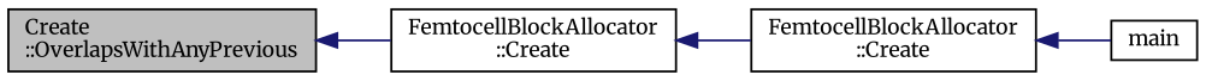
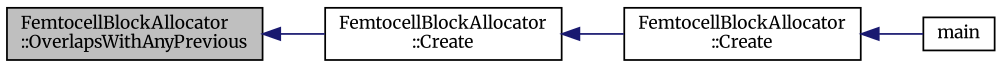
  digraph {
    rankdir=LR
    fontname=Merriweather
    node [color=black fillcolor=white fontname=Merriweather fontsize=10 shape=record style=filled]
    edge [color=midnightblue dir=back fontname=Merriweather fontsize=10 labelfontname=Helvetica labelfontsize=10 style=solid]
-   n1 [fillcolor=grey75 fontcolor=black height=0.2 label="Create\l::OverlapsWithAnyPrevious" width=0.4]
+   n1 [fillcolor=grey75 fontcolor=black height=0.2 label="FemtocellBlockAllocator\l::OverlapsWithAnyPrevious" width=0.4]
    n2 [height=0.2 label="FemtocellBlockAllocator\l::Create" width=0.4]
    n3 [height=0.2 label="FemtocellBlockAllocator\l::Create" width=0.4]
    n4 [height=0.2 label=main width=0.4]
    n1 -> n2
    n2 -> n3
    n3 -> n4
  }
